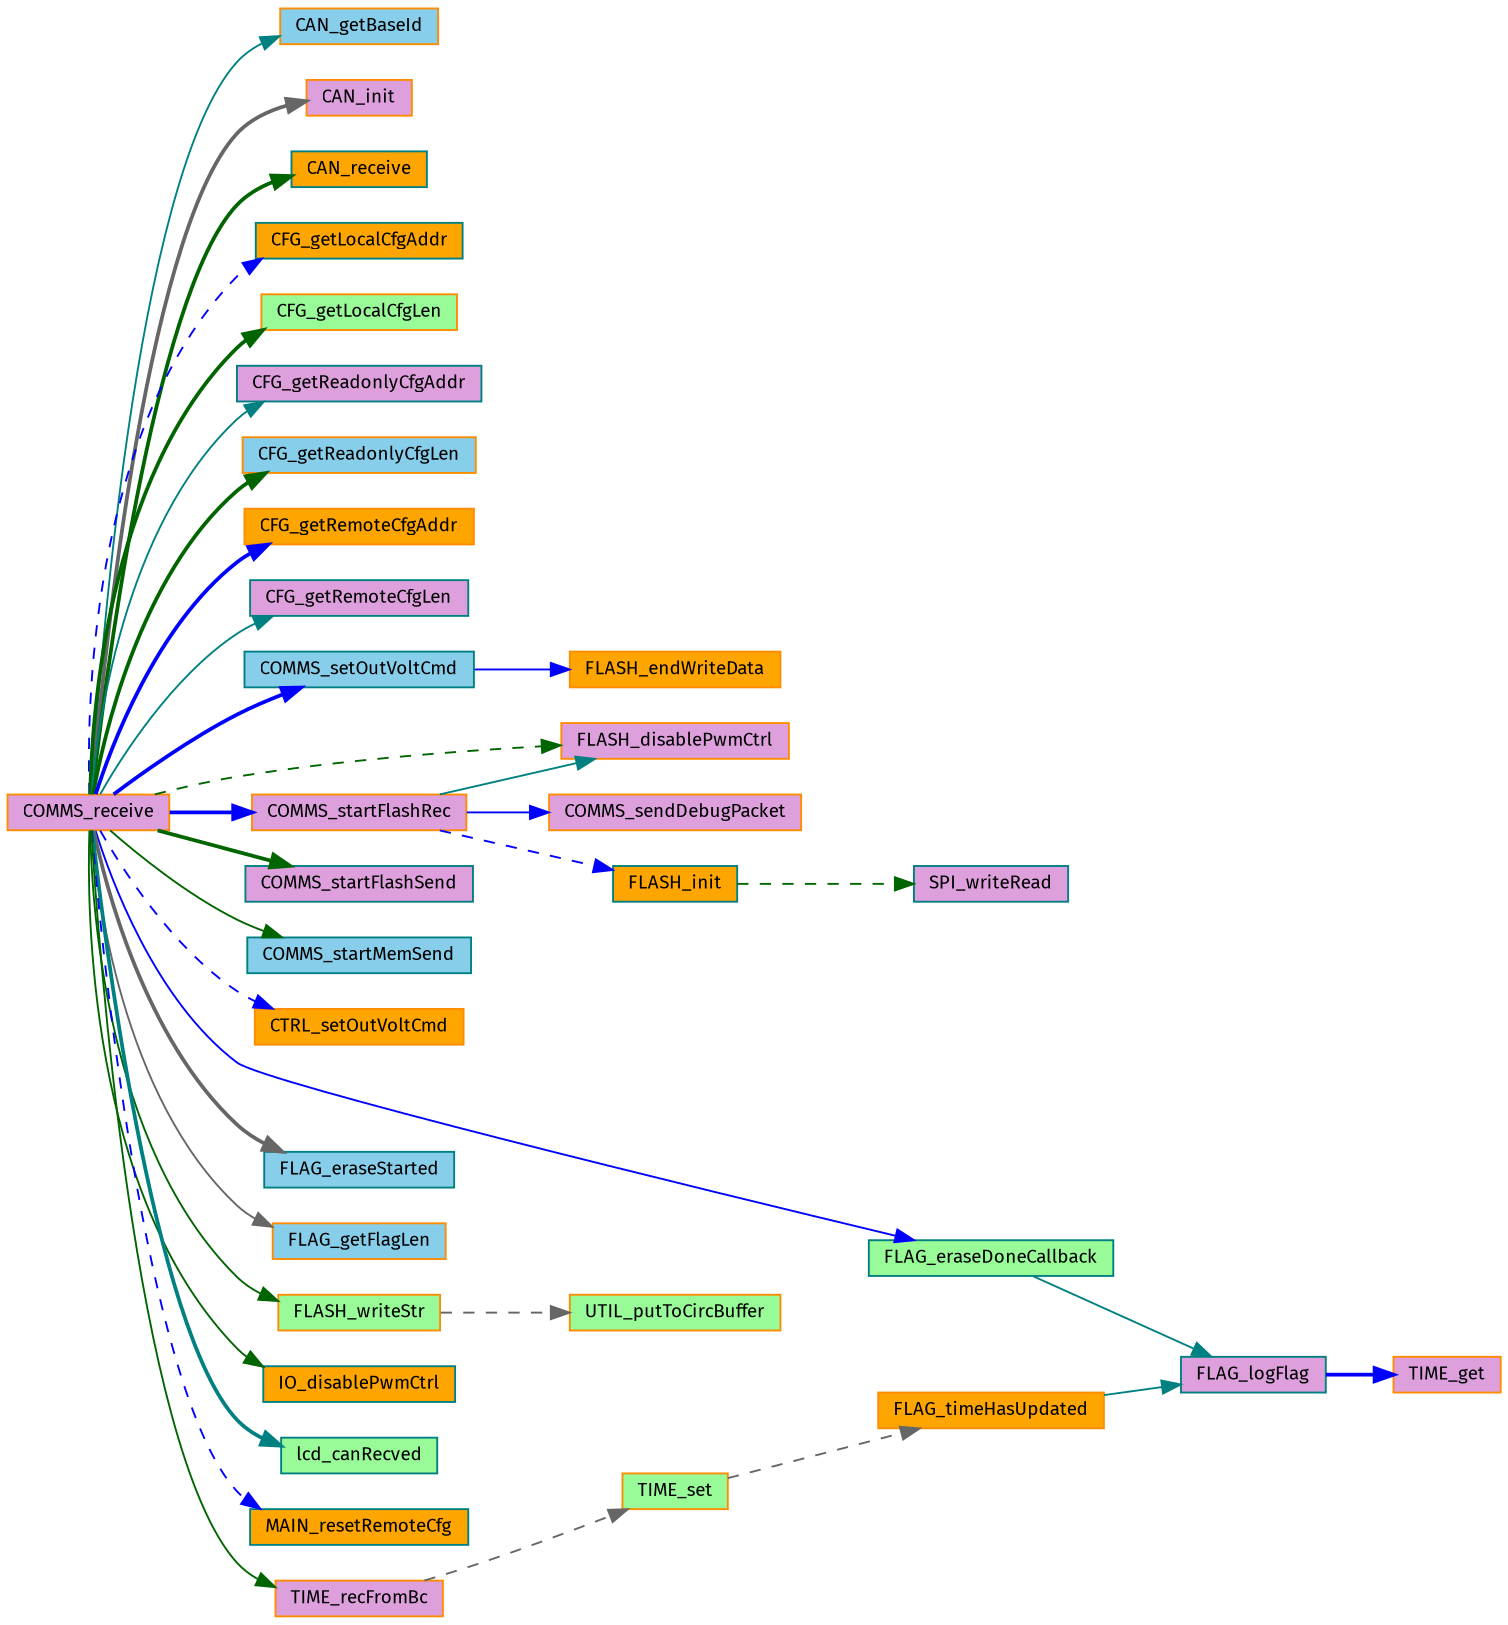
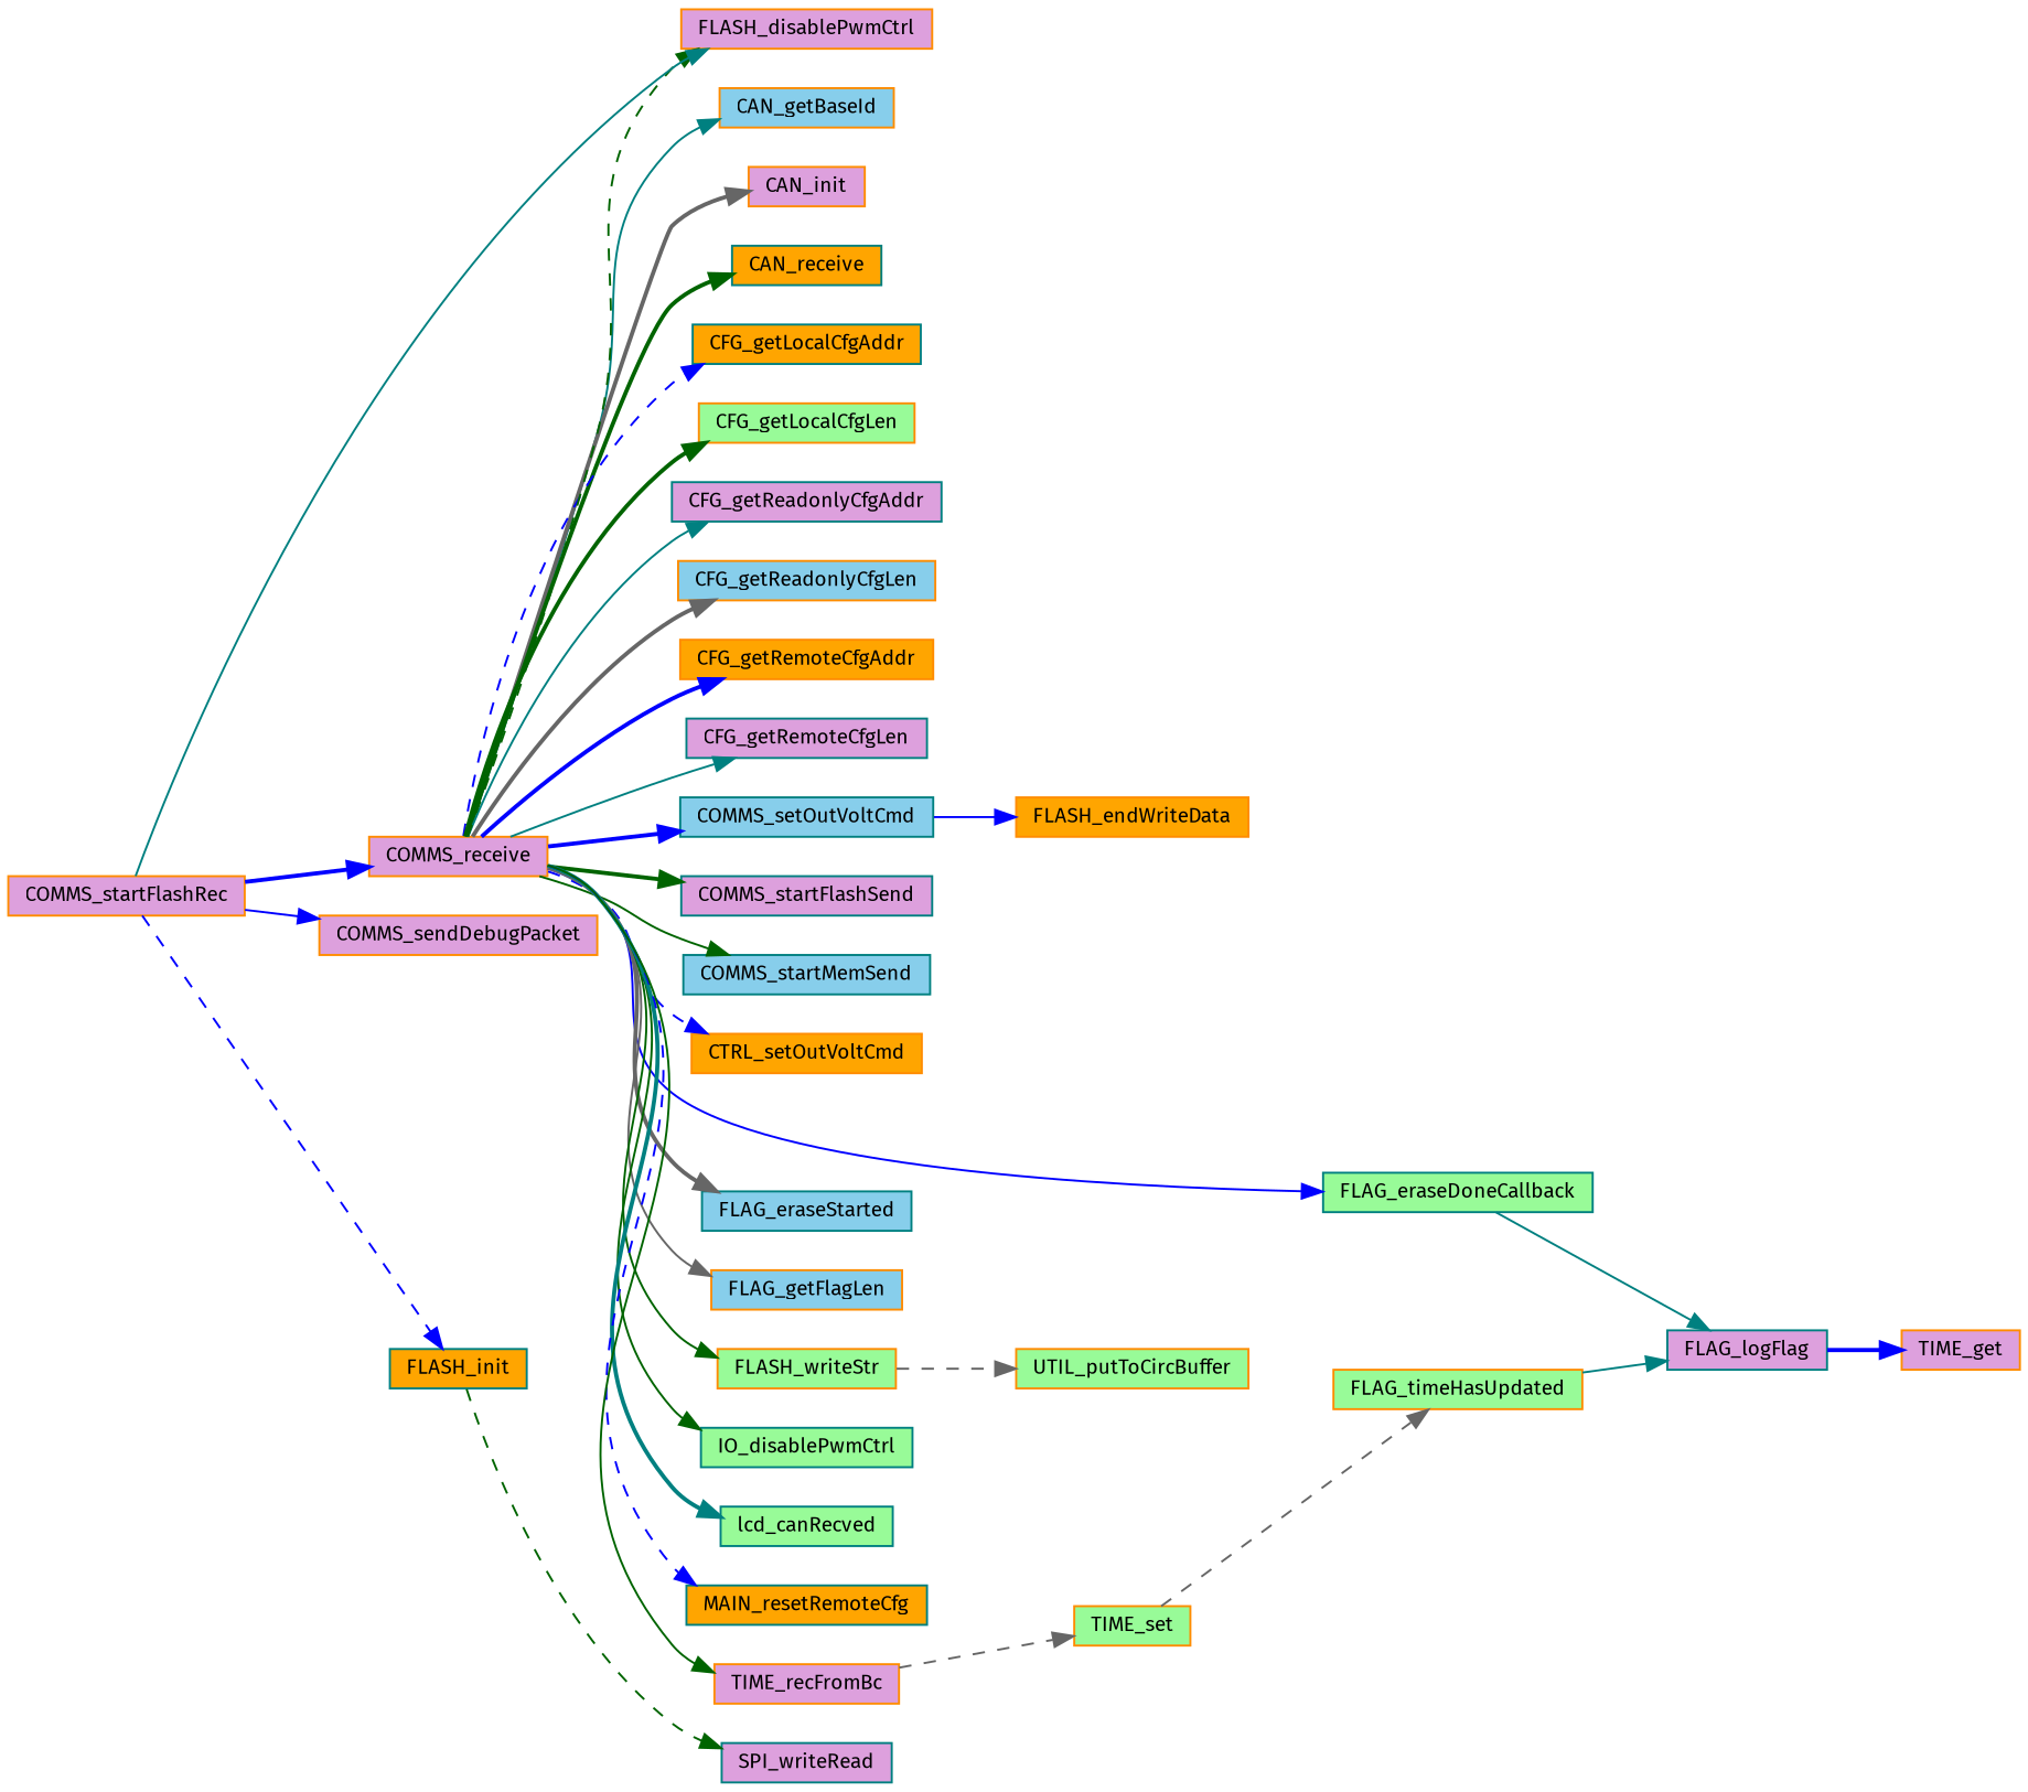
  digraph {
    fontname="Fira Sans"
    rankdir=LR
    node [color=darkorange fillcolor=plum fontname="Fira Sans" fontsize=10 shape=record style=filled]
    edge [color=blue fontname="Fira Sans" fontsize=10 labelfontname=Helvetica labelfontsize=10 style=solid]
    n1 [fontcolor=black height=0.2 label=COMMS_receive width=0.4]
    n2 [fillcolor=skyblue height=0.2 label=CAN_getBaseId width=0.4]
    n3 [height=0.2 label=CAN_init width=0.4]
    n4 [color=teal fillcolor=orange height=0.2 label=CAN_receive width=0.4]
    n5 [color=teal fillcolor=orange height=0.2 label=CFG_getLocalCfgAddr width=0.4]
    n6 [fillcolor=palegreen height=0.2 label=CFG_getLocalCfgLen width=0.4]
    n7 [color=teal height=0.2 label=CFG_getReadonlyCfgAddr width=0.4]
    n8 [fillcolor=skyblue height=0.2 label=CFG_getReadonlyCfgLen width=0.4]
    n9 [fillcolor=orange height=0.2 label=CFG_getRemoteCfgAddr width=0.4]
    n10 [color=teal height=0.2 label=CFG_getRemoteCfgLen width=0.4]
    n11 [color=teal fillcolor=skyblue height=0.2 label=COMMS_setOutVoltCmd width=0.4]
    n12 [height=0.2 label=COMMS_startFlashRec width=0.4]
    n13 [height=0.2 label=FLASH_disablePwmCtrl width=0.4]
    n14 [color=teal height=0.2 label=COMMS_startFlashSend width=0.4]
    n15 [color=teal fillcolor=skyblue height=0.2 label=COMMS_startMemSend width=0.4]
    n16 [fillcolor=orange height=0.2 label=CTRL_setOutVoltCmd width=0.4]
    n17 [color=teal fillcolor=palegreen height=0.2 label=FLAG_eraseDoneCallback width=0.4]
    n18 [color=teal fillcolor=skyblue height=0.2 label=FLAG_eraseStarted width=0.4]
    n19 [fillcolor=skyblue height=0.2 label=FLAG_getFlagLen width=0.4]
    n20 [fillcolor=palegreen height=0.2 label=FLASH_writeStr width=0.4]
-   n21 [color=teal fillcolor=orange height=0.2 label=IO_disablePwmCtrl width=0.4]
+   n21 [color=teal fillcolor=palegreen height=0.2 label=IO_disablePwmCtrl width=0.4]
    n22 [color=teal fillcolor=palegreen height=0.2 label=lcd_canRecved width=0.4]
    n23 [color=teal fillcolor=orange height=0.2 label=MAIN_resetRemoteCfg width=0.4]
    n24 [height=0.2 label=TIME_recFromBc width=0.4]
    n25 [fillcolor=orange height=0.2 label=FLASH_endWriteData width=0.4]
    n26 [height=0.2 label=COMMS_sendDebugPacket width=0.4]
    n27 [color=teal fillcolor=orange height=0.2 label=FLASH_init width=0.4]
    n28 [color=teal height=0.2 label=FLAG_logFlag width=0.4]
    n29 [fillcolor=palegreen height=0.2 label=UTIL_putToCircBuffer width=0.4]
    n30 [fillcolor=palegreen height=0.2 label=TIME_set width=0.4]
    n31 [color=teal height=0.2 label=SPI_writeRead width=0.4]
    n32 [height=0.2 label=TIME_get width=0.4]
-   n33 [fillcolor=orange height=0.2 label=FLAG_timeHasUpdated width=0.4]
+   n33 [fillcolor=palegreen height=0.2 label=FLAG_timeHasUpdated width=0.4]
    n1 -> n2 [color=teal]
    n1 -> n3 [color=gray40 style=bold]
    n1 -> n4 [color=darkgreen style=bold]
    n1 -> n5 [style=dashed]
    n1 -> n6 [color=darkgreen style=bold]
    n1 -> n7 [color=teal]
-   n1 -> n8 [color=darkgreen style=bold]
+   n1 -> n8 [color=gray40 style=bold]
    n1 -> n9 [style=bold]
    n1 -> n10 [color=teal]
    n1 -> n11 [style=bold]
-   n1 -> n12 [style=bold]
+   n12 -> n1 [style=bold]
    n1 -> n13 [color=darkgreen style=dashed]
    n1 -> n14 [color=darkgreen style=bold]
    n1 -> n15 [color=darkgreen]
    n1 -> n16 [style=dashed]
    n1 -> n17
    n1 -> n18 [color=gray40 style=bold]
    n1 -> n19 [color=gray40]
    n1 -> n20 [color=darkgreen]
    n1 -> n21 [color=darkgreen]
    n1 -> n22 [color=teal style=bold]
    n1 -> n23 [style=dashed]
    n1 -> n24 [color=darkgreen]
    n11 -> n25
    n12 -> n13 [color=teal]
    n12 -> n26
    n12 -> n27 [style=dashed]
    n17 -> n28 [color=teal]
    n20 -> n29 [color=gray40 style=dashed]
    n24 -> n30 [color=gray40 style=dashed]
    n27 -> n31 [color=darkgreen style=dashed]
    n28 -> n32 [style=bold]
    n30 -> n33 [color=gray40 style=dashed]
    n33 -> n28 [color=teal]
  }
